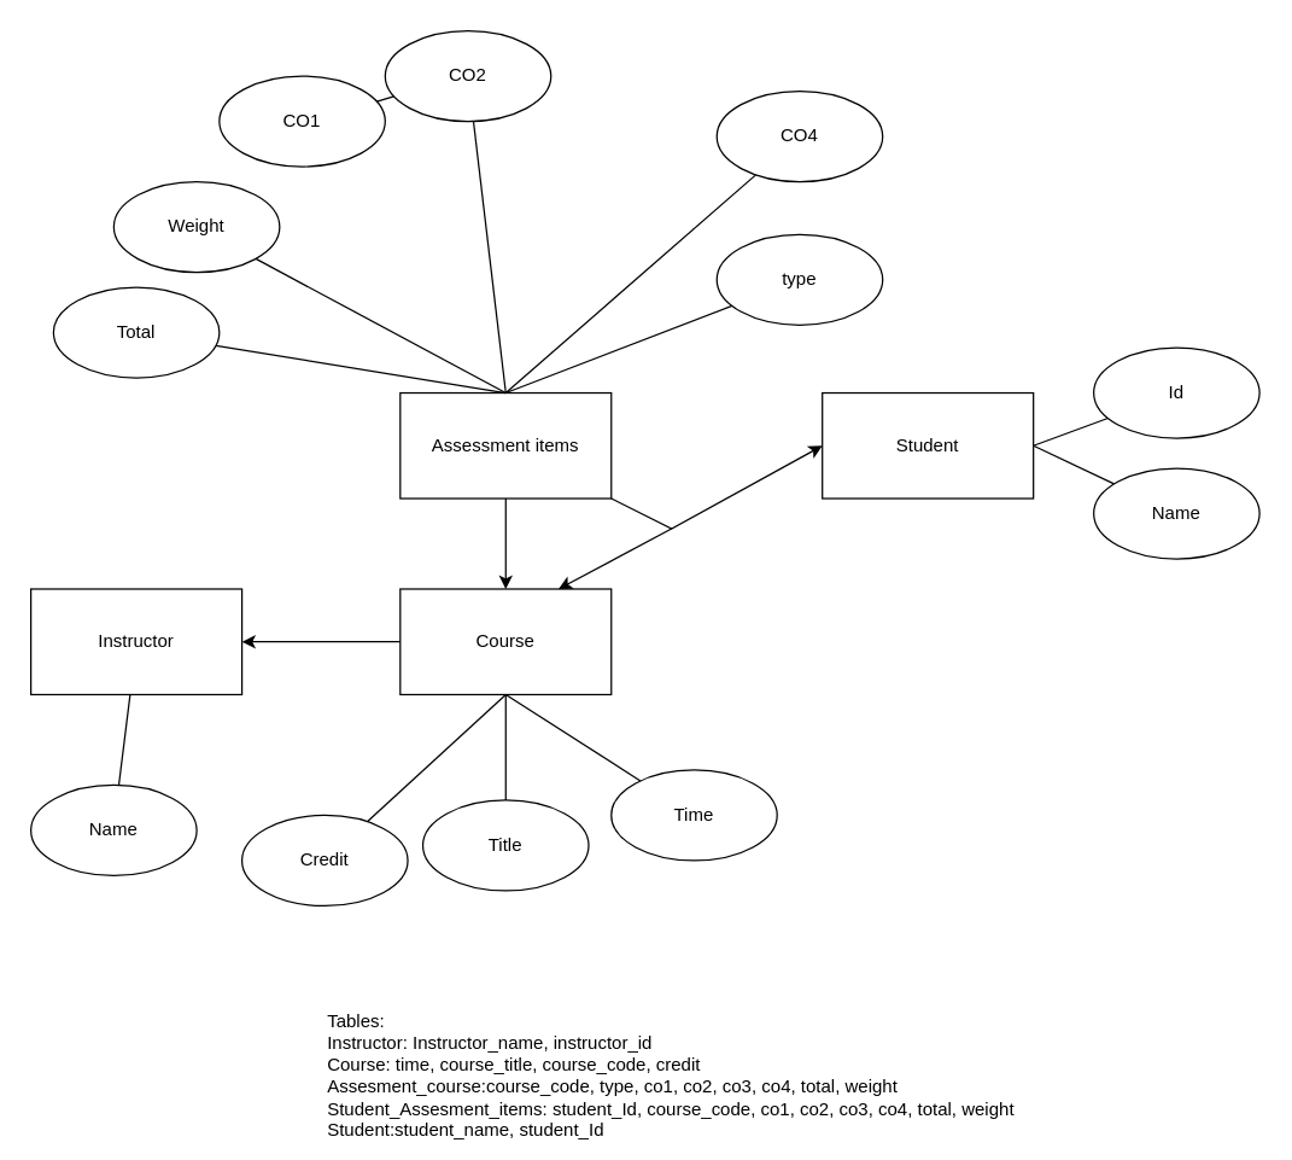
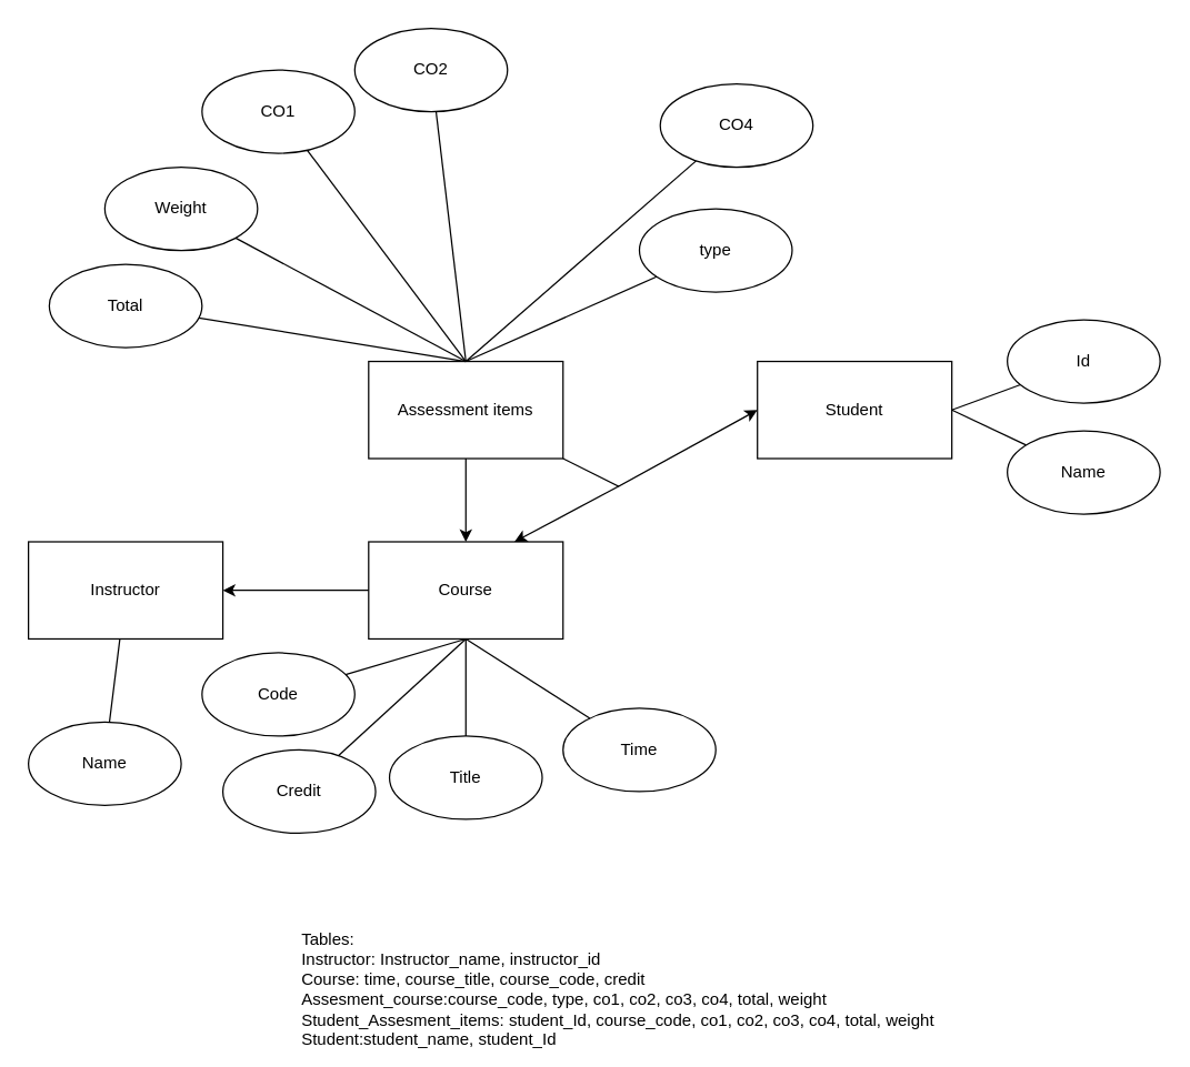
  <mxCell id="0" />
  <mxCell id="1" parent="0" />
  <mxCell id="2" style="edgeStyle=none;rounded=0;orthogonalLoop=1;jettySize=auto;html=1;entryX=0;entryY=0.5;entryDx=0;entryDy=0;startArrow=none;startFill=0;endArrow=classic;endFill=1;" edge="1" parent="1" source="4" target="7"><mxGeometry relative="1" as="geometry"><Array as="points"><mxPoint x="445" y="350" /></Array></mxGeometry></mxCell>
  <mxCell id="3" style="edgeStyle=none;rounded=0;orthogonalLoop=1;jettySize=auto;html=1;entryX=0.75;entryY=0;entryDx=0;entryDy=0;startArrow=none;startFill=0;endArrow=classic;endFill=1;" edge="1" parent="1" target="6"><mxGeometry relative="1" as="geometry"><mxPoint x="445" y="350" as="sourcePoint" /></mxGeometry></mxCell>
  <mxCell id="4" value="&lt;span&gt;Assessment i&lt;/span&gt;tems" style="rounded=0;whiteSpace=wrap;html=1;" vertex="1" parent="1"><mxGeometry x="265" y="260" width="140" height="70" as="geometry" /></mxCell>
  <mxCell id="5" style="edgeStyle=none;rounded=0;orthogonalLoop=1;jettySize=auto;html=1;entryX=0.5;entryY=1;entryDx=0;entryDy=0;startArrow=classic;startFill=1;endArrow=none;endFill=0;" edge="1" parent="1" source="6" target="4"><mxGeometry relative="1" as="geometry" /></mxCell>
  <mxCell id="6" value="Course" style="rounded=0;whiteSpace=wrap;html=1;" vertex="1" parent="1"><mxGeometry x="265" y="390" width="140" height="70" as="geometry" /></mxCell>
  <mxCell id="7" value="Student" style="rounded=0;whiteSpace=wrap;html=1;" vertex="1" parent="1"><mxGeometry x="545" y="260" width="140" height="70" as="geometry" /></mxCell>
  <mxCell id="8" style="orthogonalLoop=1;jettySize=auto;html=1;entryX=0.5;entryY=0;entryDx=0;entryDy=0;rounded=0;endArrow=none;endFill=0;" edge="1" parent="1" source="9" target="4"><mxGeometry relative="1" as="geometry" /></mxCell>
  <mxCell id="9" value="&lt;span&gt;CO2&lt;/span&gt;" style="ellipse;whiteSpace=wrap;html=1;" vertex="1" parent="1"><mxGeometry x="255" width="110" height="60" as="geometry" y="20" /></mxCell>
- <mxCell id="10" style="edgeStyle=none;rounded=0;orthogonalLoop=1;jettySize=auto;html=1;endArrow=none;endFill=0;" edge="1" parent="1" source="11" target="9"><mxGeometry relative="1" as="geometry" /></mxCell>
+ <mxCell id="10" style="edgeStyle=none;rounded=0;orthogonalLoop=1;jettySize=auto;html=1;entryX=0.5;entryY=0;entryDx=0;entryDy=0;endArrow=none;endFill=0;" edge="1" parent="1" source="11" target="4"><mxGeometry relative="1" as="geometry" /></mxCell>
  <mxCell id="11" value="CO1" style="ellipse;whiteSpace=wrap;html=1;" vertex="1" parent="1"><mxGeometry x="145" y="50" width="110" height="60" as="geometry" /></mxCell>
  <mxCell id="12" style="edgeStyle=none;rounded=0;orthogonalLoop=1;jettySize=auto;html=1;endArrow=none;endFill=0;entryX=0.5;entryY=0;entryDx=0;entryDy=0;" edge="1" parent="1" source="13" target="4"><mxGeometry relative="1" as="geometry"><mxPoint x="325" y="260" as="targetPoint" /></mxGeometry></mxCell>
  <mxCell id="13" value="&lt;span&gt;CO4&lt;/span&gt;" style="ellipse;whiteSpace=wrap;html=1;" vertex="1" parent="1"><mxGeometry x="475" y="60" width="110" height="60" as="geometry" /></mxCell>
  <mxCell id="14" style="edgeStyle=none;rounded=0;orthogonalLoop=1;jettySize=auto;html=1;entryX=0.5;entryY=0;entryDx=0;entryDy=0;endArrow=none;endFill=0;" edge="1" parent="1" source="15" target="4"><mxGeometry relative="1" as="geometry" /></mxCell>
  <mxCell id="15" value="Weight" style="ellipse;whiteSpace=wrap;html=1;" vertex="1" parent="1"><mxGeometry x="75" y="120" width="110" height="60" as="geometry" /></mxCell>
  <mxCell id="16" style="edgeStyle=none;rounded=0;orthogonalLoop=1;jettySize=auto;html=1;entryX=0.5;entryY=0;entryDx=0;entryDy=0;endArrow=none;endFill=0;" edge="1" parent="1" source="17" target="4"><mxGeometry relative="1" as="geometry" /></mxCell>
  <mxCell id="17" value="Total" style="ellipse;whiteSpace=wrap;html=1;" vertex="1" parent="1"><mxGeometry x="35" y="190" width="110" height="60" as="geometry" /></mxCell>
  <mxCell id="18" style="edgeStyle=none;rounded=0;orthogonalLoop=1;jettySize=auto;html=1;entryX=0.5;entryY=0;entryDx=0;entryDy=0;endArrow=none;endFill=0;" edge="1" parent="1" source="19" target="4"><mxGeometry relative="1" as="geometry" /></mxCell>
- <mxCell id="19" value="type" style="ellipse;whiteSpace=wrap;html=1;" vertex="1" parent="1"><mxGeometry x="475" y="155" width="110" height="60" as="geometry" /></mxCell>
+ <mxCell id="19" value="type" style="ellipse;whiteSpace=wrap;html=1;" vertex="1" parent="1"><mxGeometry x="460" y="150" width="110" height="60" as="geometry" /></mxCell>
  <mxCell id="20" style="edgeStyle=none;rounded=0;orthogonalLoop=1;jettySize=auto;html=1;entryX=0;entryY=0.5;entryDx=0;entryDy=0;endArrow=none;endFill=0;startArrow=classic;startFill=1;" edge="1" parent="1" source="21" target="6"><mxGeometry relative="1" as="geometry" /></mxCell>
  <mxCell id="21" value="Instructor" style="rounded=0;whiteSpace=wrap;html=1;" vertex="1" parent="1"><mxGeometry x="20" y="390" width="140" height="70" as="geometry" /></mxCell>
  <mxCell id="22" style="edgeStyle=none;rounded=0;orthogonalLoop=1;jettySize=auto;html=1;startArrow=none;startFill=0;endArrow=none;endFill=0;" edge="1" parent="1" source="23" target="21"><mxGeometry relative="1" as="geometry" /></mxCell>
  <mxCell id="23" value="Name" style="ellipse;whiteSpace=wrap;html=1;" vertex="1" parent="1"><mxGeometry x="20" y="520" width="110" height="60" as="geometry" /></mxCell>
  <mxCell id="24" style="edgeStyle=none;rounded=0;orthogonalLoop=1;jettySize=auto;html=1;entryX=0.5;entryY=1;entryDx=0;entryDy=0;startArrow=none;startFill=0;endArrow=none;endFill=0;" edge="1" parent="1" source="25" target="6"><mxGeometry relative="1" as="geometry" /></mxCell>
  <mxCell id="25" value="Time" style="ellipse;whiteSpace=wrap;html=1;" vertex="1" parent="1"><mxGeometry x="405" y="510" width="110" height="60" as="geometry" /></mxCell>
  <mxCell id="26" style="edgeStyle=none;rounded=0;orthogonalLoop=1;jettySize=auto;html=1;entryX=0.5;entryY=1;entryDx=0;entryDy=0;startArrow=none;startFill=0;endArrow=none;endFill=0;" edge="1" parent="1" source="27" target="6"><mxGeometry relative="1" as="geometry" /></mxCell>
  <mxCell id="27" value="Title" style="ellipse;whiteSpace=wrap;html=1;" vertex="1" parent="1"><mxGeometry x="280" y="530" width="110" height="60" as="geometry" /></mxCell>
+ <mxCell id="28" style="edgeStyle=none;rounded=0;orthogonalLoop=1;jettySize=auto;html=1;entryX=0.5;entryY=1;entryDx=0;entryDy=0;startArrow=none;startFill=0;endArrow=none;endFill=0;" edge="1" parent="1" source="29" target="6"><mxGeometry relative="1" as="geometry" /></mxCell>
+ <mxCell id="29" value="Code" style="ellipse;whiteSpace=wrap;html=1;" vertex="1" parent="1"><mxGeometry x="145" y="470" width="110" height="60" as="geometry" /></mxCell>
  <mxCell id="30" style="edgeStyle=none;rounded=0;orthogonalLoop=1;jettySize=auto;html=1;entryX=0.5;entryY=1;entryDx=0;entryDy=0;startArrow=none;startFill=0;endArrow=none;endFill=0;" edge="1" parent="1" source="31" target="6"><mxGeometry relative="1" as="geometry" /></mxCell>
  <mxCell id="31" value="Credit" style="ellipse;whiteSpace=wrap;html=1;" vertex="1" parent="1"><mxGeometry x="160" y="540" width="110" height="60" as="geometry" /></mxCell>
  <mxCell id="32" style="edgeStyle=none;rounded=0;orthogonalLoop=1;jettySize=auto;html=1;entryX=1;entryY=0.5;entryDx=0;entryDy=0;startArrow=none;startFill=0;endArrow=none;endFill=0;" edge="1" parent="1" source="33" target="7"><mxGeometry relative="1" as="geometry" /></mxCell>
  <mxCell id="33" value="Id" style="ellipse;whiteSpace=wrap;html=1;" vertex="1" parent="1"><mxGeometry x="725" y="230" width="110" height="60" as="geometry" /></mxCell>
  <mxCell id="34" style="edgeStyle=none;rounded=0;orthogonalLoop=1;jettySize=auto;html=1;entryX=1;entryY=0.5;entryDx=0;entryDy=0;startArrow=none;startFill=0;endArrow=none;endFill=0;" edge="1" parent="1" source="35" target="7"><mxGeometry relative="1" as="geometry" /></mxCell>
  <mxCell id="35" value="Name" style="ellipse;whiteSpace=wrap;html=1;" vertex="1" parent="1"><mxGeometry x="725" y="310" width="110" height="60" as="geometry" /></mxCell>
  <mxCell id="36" value="Tables:&lt;br&gt;Instructor: Instructor_name, instructor_id&lt;br&gt;Course: time, course_title, course_code, credit&lt;br&gt;Assesment_course:course_code, type, co1, co2, co3, co4, total, weight&lt;br&gt;Student_Assesment_items: student_Id, course_code, co1, co2, co3, co4, total, weight&lt;br&gt;Student:student_name, student_Id&lt;br&gt;" style="text;html=1;resizable=0;points=[];autosize=1;align=left;verticalAlign=top;spacingTop=-4;" vertex="1" parent="1"><mxGeometry x="215" y="667" width="470" height="80" as="geometry" /></mxCell>
